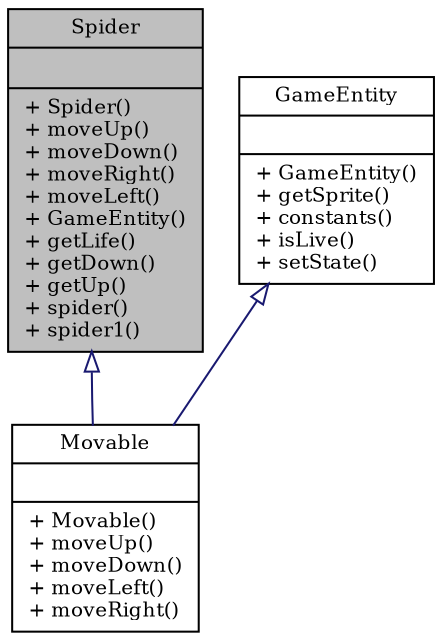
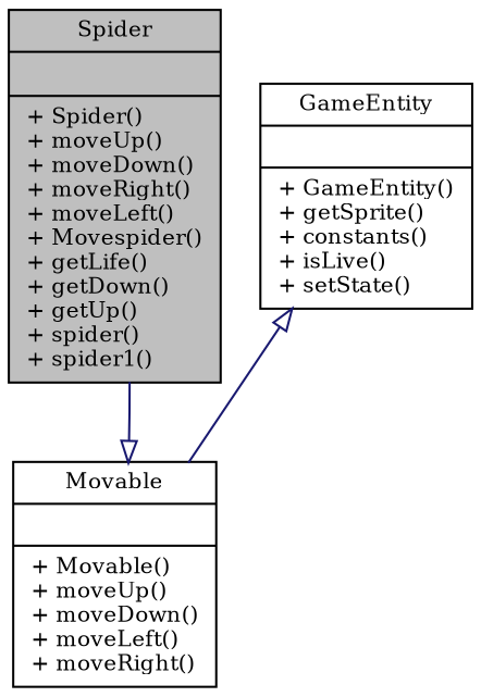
  digraph {
    fontname="DejaVu Serif"
    node [color=black fillcolor=white fontname="DejaVu Serif" fontsize=10 shape=record style=filled]
    edge [arrowtail=onormal color=midnightblue dir=back fontname="DejaVu Serif" fontsize=10 labelfontname=Helvetica labelfontsize=10 style=solid]
-   n1 [fillcolor=grey75 fontcolor=black height=0.2 label="{Spider\n||+ Spider()\l+ moveUp()\l+ moveDown()\l+ moveRight()\l+ moveLeft()\l+ GameEntity()\l+ getLife()\l+ getDown()\l+ getUp()\l+ spider()\l+ spider1()\l}" width=0.4]
+   n1 [fillcolor=grey75 fontcolor=black height=0.2 label="{Spider\n||+ Spider()\l+ moveUp()\l+ moveDown()\l+ moveRight()\l+ moveLeft()\l+ Movespider()\l+ getLife()\l+ getDown()\l+ getUp()\l+ spider()\l+ spider1()\l}" width=0.4]
    n2 [height=0.2 label="{GameEntity\n||+ GameEntity()\l+ getSprite()\l+ constants()\l+ isLive()\l+ setState()\l}" width=0.4]
    n3 [height=0.2 label="{Movable\n||+ Movable()\l+ moveUp()\l+ moveDown()\l+ moveLeft()\l+ moveRight()\l}" width=0.4]
    n2 -> n3
-   n1 -> n3
+   n3 -> n1
  }
